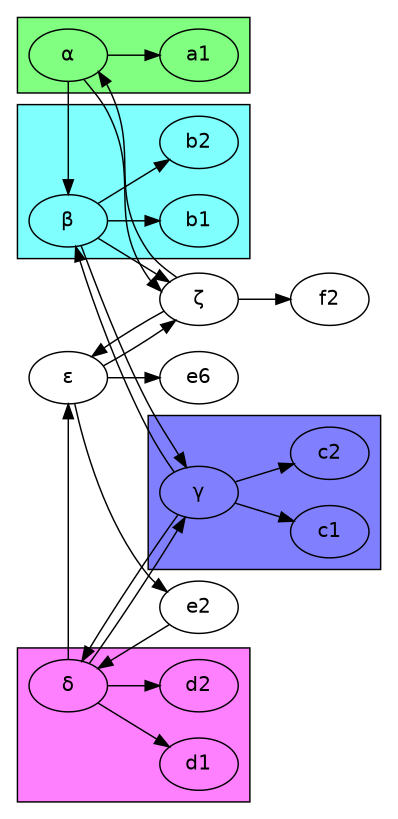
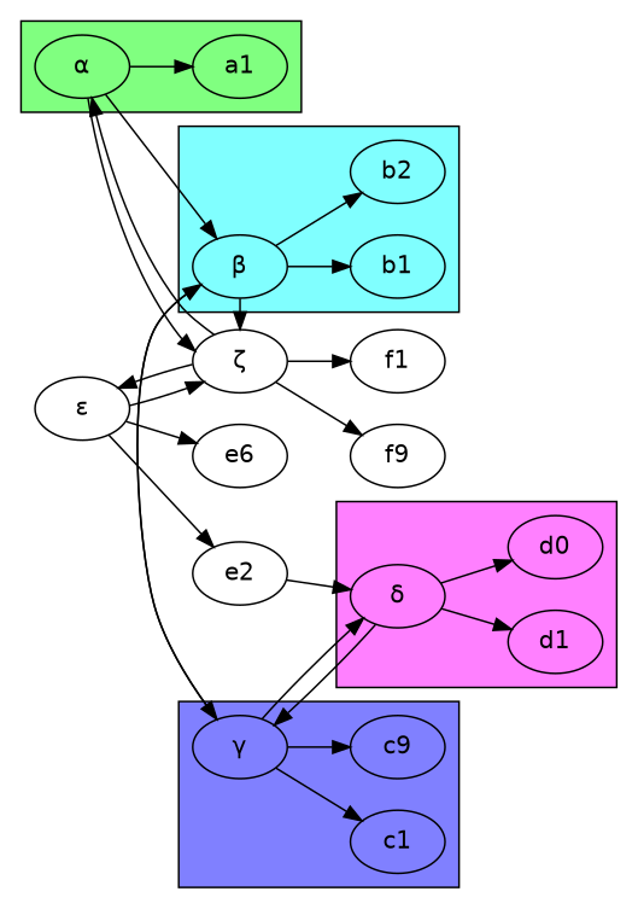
  digraph {
    fontname="DejaVu Sans"
    rankdir=LR
    node [fontname="DejaVu Sans"]
    edge [fontname="DejaVu Sans"]
    n1 [label="&alpha;"]
    a1
    n3 [label="&beta;"]
    b1
    b2
    n6 [label="&gamma;"]
    c1
-   c2
+   c2 [label=c9]
    n9 [label="&delta;"]
    d1
-   d2
+   d2 [label=d0]
    n12 [label="&zeta;"]
    n13 [label="&epsilon;"]
-   f2
+   f1
+   f2 [label=f9]
    n16 [label=e6]
    e2
    subgraph cluster_1 {
      fillcolor="#80ff80"
      rank=same
      style=filled
      n1
      a1
    }
    subgraph cluster_2 {
      fillcolor="#80ffff"
      rank=same
      style=filled
      n3
      b1
      b2
    }
    subgraph cluster_3 {
      fillcolor="#8080ff"
      rank=same
      style=filled
      n6
      c1
      c2
    }
    subgraph cluster_4 {
      fillcolor="#ff80ff"
      rank=same
      style=filled
      n9
      d1
      d2
    }
    n1 -> a1
    n1 -> n3
    n1 -> n12
    n3 -> b1
    n3 -> b2
    n3 -> n6
    n3 -> n12
    n6 -> n3
    n6 -> c1
    n6 -> c2
    n6 -> n9
    n9 -> n6
    n9 -> d1
    n9 -> d2
-   n9 -> n13
    n12 -> n1
    n12 -> n13
+   n12 -> f1
    n12 -> f2
    n13 -> n12
    n13 -> n16
    n13 -> e2
    e2 -> n9
  }
